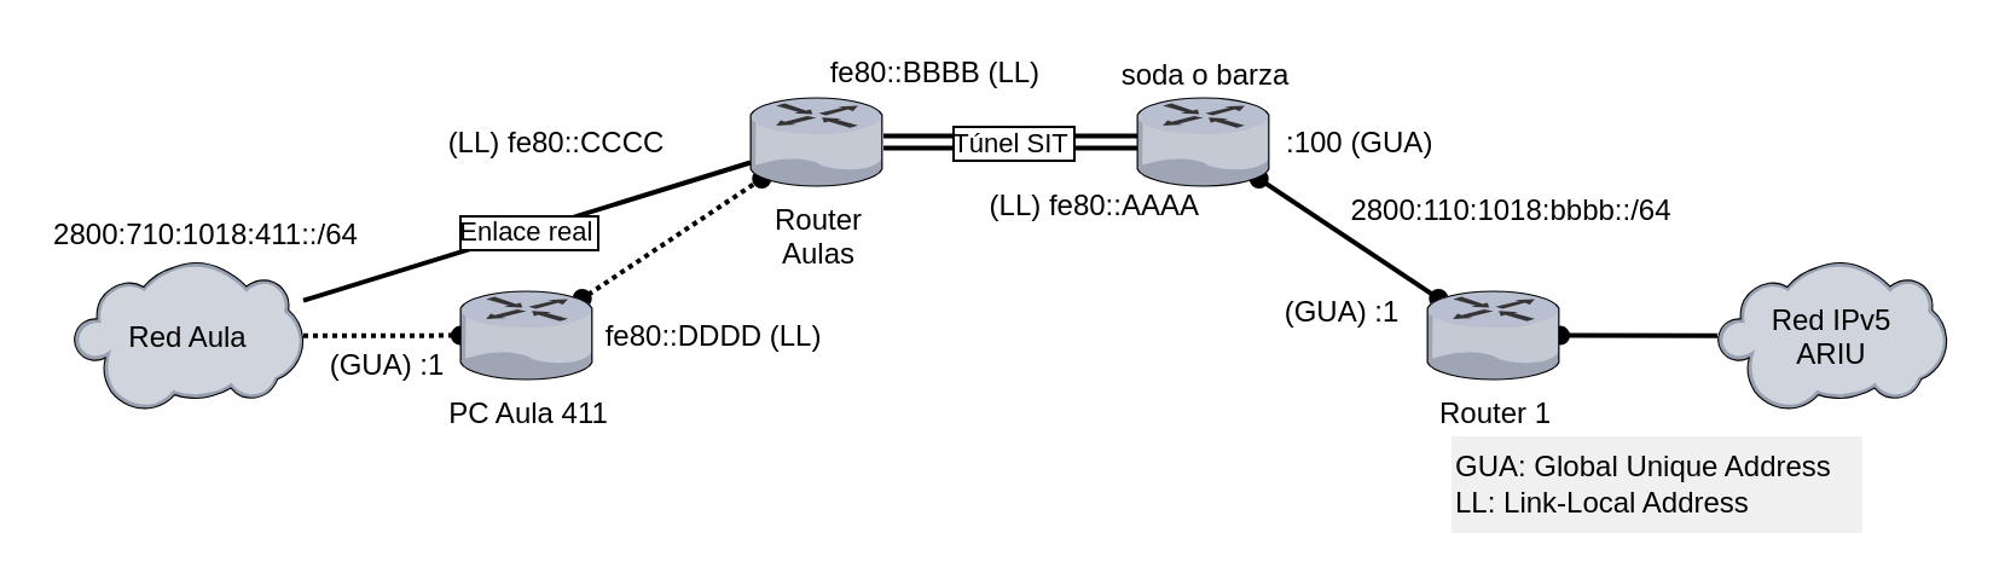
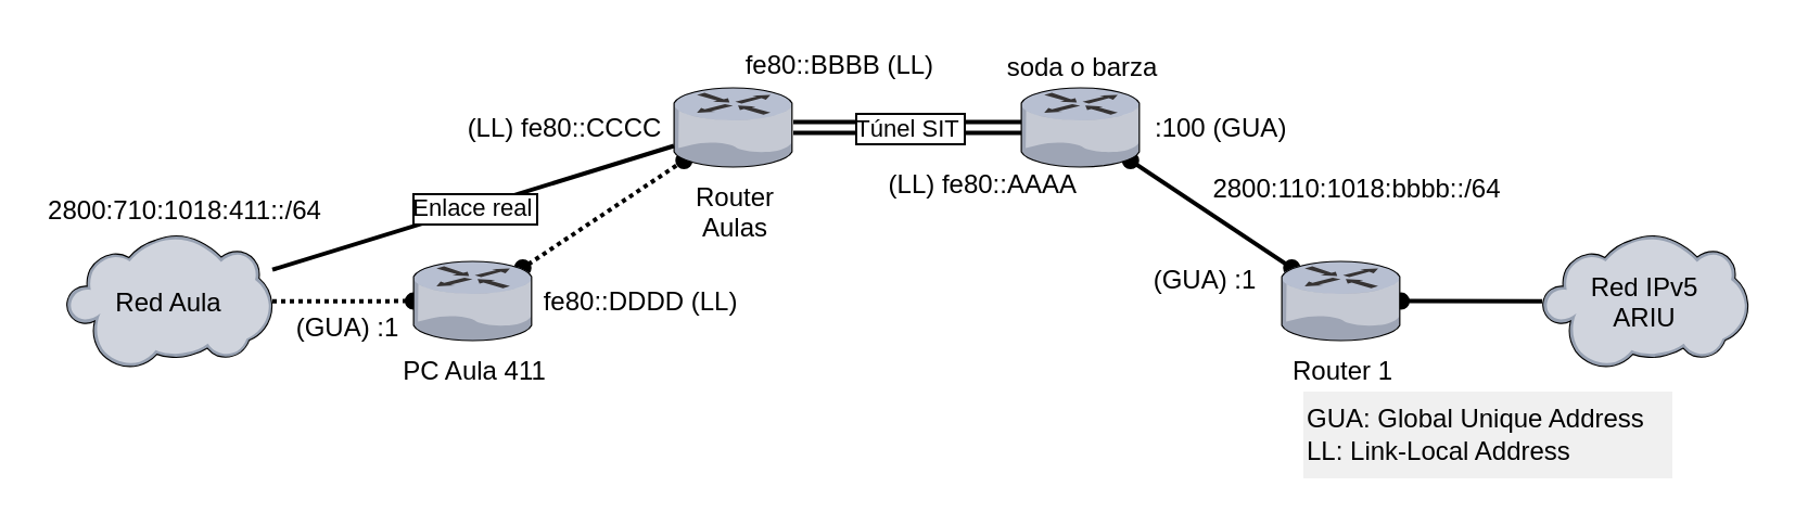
  <mxCell id="0" />
  <mxCell id="1" parent="0" />
  <mxCell id="2" style="edgeStyle=none;rounded=0;orthogonalLoop=1;jettySize=auto;html=0;endArrow=none;endFill=0;strokeWidth=2;dashed=1;dashPattern=1 1;startArrow=oval;startFill=1;" parent="1" source="4" target="12" edge="1"><mxGeometry relative="1" as="geometry" /></mxCell>
  <mxCell id="3" style="edgeStyle=none;rounded=0;orthogonalLoop=1;jettySize=auto;html=0;endArrow=oval;endFill=1;strokeWidth=2;dashed=1;dashPattern=1 1;startArrow=oval;startFill=1;endSize=6;targetPerimeterSpacing=-3;sourcePerimeterSpacing=-3;" parent="1" source="4" target="8" edge="1"><mxGeometry relative="1" as="geometry" /></mxCell>
  <mxCell id="4" value="PC Aula 411&lt;br&gt;" style="verticalLabelPosition=bottom;aspect=fixed;html=1;verticalAlign=top;strokeColor=none;align=center;outlineConnect=0;shape=mxgraph.citrix.router;" parent="1" vertex="1"><mxGeometry x="190" y="120" width="55" height="36.5" as="geometry" /></mxCell>
  <mxCell id="5" style="edgeStyle=none;rounded=0;orthogonalLoop=1;jettySize=auto;html=0;endArrow=oval;endFill=1;strokeWidth=2;startArrow=oval;startFill=1;targetPerimeterSpacing=-3;sourcePerimeterSpacing=-3;" parent="1" source="6" target="10" edge="1"><mxGeometry relative="1" as="geometry" /></mxCell>
  <mxCell id="6" value="soda o barza" style="verticalLabelPosition=top;aspect=fixed;html=1;verticalAlign=bottom;strokeColor=none;align=center;outlineConnect=0;shape=mxgraph.citrix.router;labelPosition=center;" parent="1" vertex="1"><mxGeometry x="470" y="40" width="55" height="36.5" as="geometry" /></mxCell>
  <mxCell id="7" value="Túnel SIT" style="edgeStyle=none;rounded=0;orthogonalLoop=1;jettySize=auto;html=0;endArrow=none;endFill=0;strokeWidth=2;shape=link;labelBackgroundColor=#ffffff;labelBorderColor=#000000;spacingLeft=0;spacingRight=0;" parent="1" source="8" target="6" edge="1"><mxGeometry relative="1" as="geometry" /></mxCell>
  <mxCell id="8" value="Router&lt;br&gt;Aulas&lt;br&gt;" style="verticalLabelPosition=bottom;aspect=fixed;html=1;verticalAlign=top;strokeColor=none;align=center;outlineConnect=0;shape=mxgraph.citrix.router;" parent="1" vertex="1"><mxGeometry x="310" y="40" width="55" height="36.5" as="geometry" /></mxCell>
  <mxCell id="9" value="" style="rounded=0;orthogonalLoop=1;jettySize=auto;endArrow=none;endFill=0;strokeWidth=2;startArrow=oval;startFill=1;" parent="1" source="10" target="13" edge="1"><mxGeometry relative="1" as="geometry" /></mxCell>
  <mxCell id="10" value="Router 1" style="verticalLabelPosition=bottom;aspect=fixed;html=1;verticalAlign=top;strokeColor=none;align=center;outlineConnect=0;shape=mxgraph.citrix.router;" parent="1" vertex="1"><mxGeometry x="590" y="120" width="55" height="36.5" as="geometry" /></mxCell>
  <mxCell id="11" value="Enlace real" style="edgeStyle=none;rounded=0;orthogonalLoop=1;jettySize=auto;html=0;labelBackgroundColor=#ffffff;endArrow=none;endFill=0;strokeWidth=2;labelBorderColor=#000000;" parent="1" source="12" target="8" edge="1"><mxGeometry relative="1" as="geometry" /></mxCell>
  <mxCell id="12" value="Red Aula" style="verticalLabelPosition=middle;aspect=fixed;verticalAlign=middle;strokeColor=none;align=center;outlineConnect=0;shape=mxgraph.citrix.cloud;labelPosition=center;" parent="1" vertex="1"><mxGeometry x="30" y="107.5" width="95" height="62" as="geometry" /></mxCell>
  <mxCell id="13" value="Red IPv5&#10;ARIU" style="verticalLabelPosition=middle;aspect=fixed;verticalAlign=middle;strokeColor=none;align=center;outlineConnect=0;shape=mxgraph.citrix.cloud;labelPosition=center;" parent="1" vertex="1"><mxGeometry x="710" y="107.5" width="95" height="62" as="geometry" /></mxCell>
  <mxCell id="14" value="2800:710:1018:411::/64" style="text;html=1;strokeColor=none;fillColor=none;align=center;verticalAlign=middle;whiteSpace=wrap;rounded=0;" parent="1" vertex="1"><mxGeometry x="20" y="86.5" width="130" height="20" as="geometry" /></mxCell>
  <mxCell id="15" value="(GUA) :1" style="text;strokeColor=none;fillColor=none;align=center;verticalAlign=middle;whiteSpace=wrap;rounded=0;" parent="1" vertex="1"><mxGeometry x="130" y="140.5" width="60" height="20" as="geometry" /></mxCell>
  <mxCell id="16" value=" fe80::DDDD (LL)" style="text;strokeColor=none;fillColor=none;align=left;verticalAlign=middle;whiteSpace=wrap;rounded=0;" parent="1" vertex="1"><mxGeometry x="245" y="129" width="105" height="20" as="geometry" /></mxCell>
- <mxCell id="17" value="(LL) fe80::CCCC" style="text;strokeColor=none;fillColor=none;align=center;verticalAlign=middle;whiteSpace=wrap;rounded=0;" parent="1" vertex="1"><mxGeometry x="180" y="49" width="100" height="20" as="geometry" /></mxCell>
+ <mxCell id="17" value="(LL) fe80::CCCC" style="text;strokeColor=none;fillColor=none;align=center;verticalAlign=middle;whiteSpace=wrap;rounded=0;" parent="1" vertex="1"><mxGeometry x="210" y="49" width="100" height="20" as="geometry" /></mxCell>
  <mxCell id="18" value=" fe80::BBBB (LL)" style="text;strokeColor=none;fillColor=none;align=left;verticalAlign=middle;whiteSpace=wrap;rounded=0;" parent="1" vertex="1"><mxGeometry x="337.5" y="20" width="103" height="20" as="geometry" /></mxCell>
  <mxCell id="19" value="(LL) fe80::AAAA" style="text;strokeColor=none;fillColor=none;align=right;verticalAlign=middle;whiteSpace=wrap;rounded=0;" parent="1" vertex="1"><mxGeometry x="357.5" y="74.5" width="140" height="20" as="geometry" /></mxCell>
  <mxCell id="20" value="2800:110:1018:bbbb::/64" style="text;html=1;strokeColor=none;fillColor=none;align=center;verticalAlign=middle;whiteSpace=wrap;rounded=0;" parent="1" vertex="1"><mxGeometry x="555" y="76.5" width="140" height="20" as="geometry" /></mxCell>
  <mxCell id="21" value=":100 (GUA)" style="text;strokeColor=none;fillColor=none;align=left;verticalAlign=middle;whiteSpace=wrap;rounded=0;" parent="1" vertex="1"><mxGeometry x="530" y="49" width="70" height="20" as="geometry" /></mxCell>
  <mxCell id="22" value="(GUA) :1" style="text;strokeColor=none;fillColor=none;align=center;verticalAlign=middle;whiteSpace=wrap;rounded=0;" parent="1" vertex="1"><mxGeometry x="525" y="118.5" width="60" height="20" as="geometry" /></mxCell>
  <mxCell id="23" value="&lt;div&gt;GUA: Global Unique Address&lt;/div&gt;&lt;div&gt;LL: Link-Local Address&lt;br&gt;&lt;/div&gt;" style="text;html=1;strokeColor=none;fillColor=#F0F0F0;align=left;verticalAlign=middle;whiteSpace=wrap;rounded=0;" parent="1" vertex="1"><mxGeometry x="600" y="180" width="170" height="40" as="geometry" /></mxCell>
